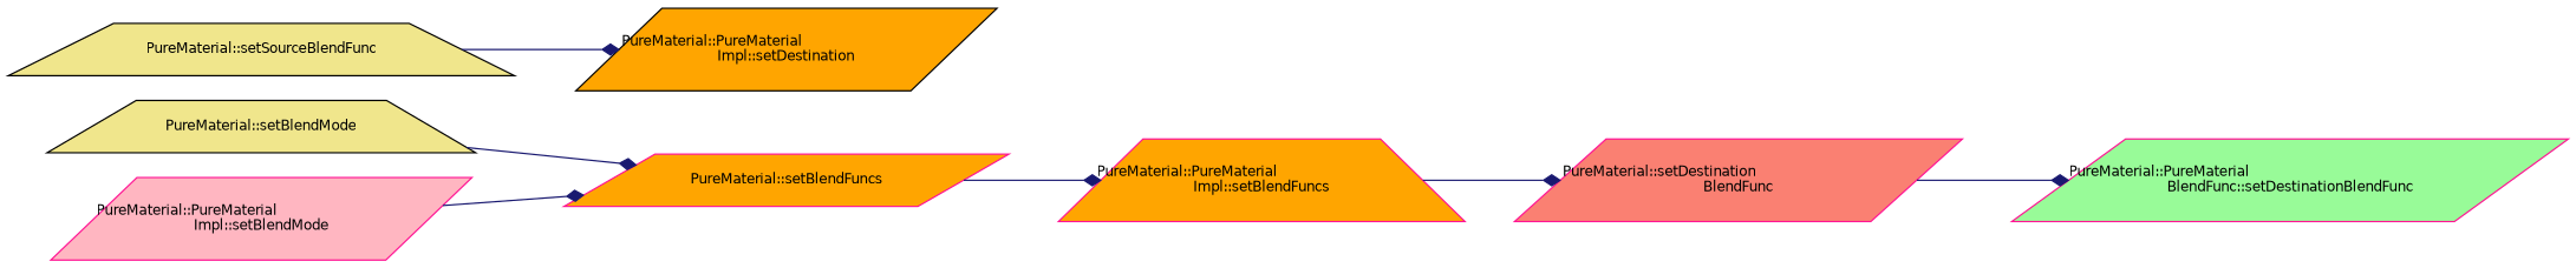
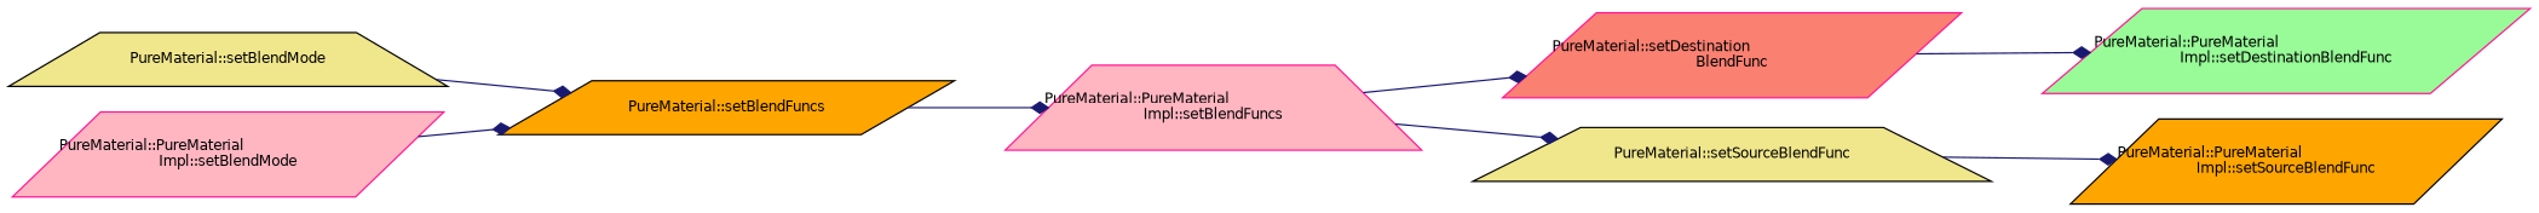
  digraph {
    rankdir=LR
    node [color=deeppink fillcolor=khaki fontname=Helvetica fontsize=10 shape=parallelogram style=filled]
    edge [arrowhead=diamond color=midnightblue fontname=Helvetica fontsize=10 labelfontname=Helvetica labelfontsize=10 style=solid]
    n1 [color=black fontcolor=black height=0.2 label="PureMaterial::setBlendMode" shape=trapezium width=0.4]
-   n2 [fillcolor=orange height=0.2 label="PureMaterial::setBlendFuncs" width=0.4]
+   n2 [color=black fillcolor=orange height=0.2 label="PureMaterial::setBlendFuncs" width=0.4]
    n3 [fillcolor=lightpink height=0.2 label="PureMaterial::PureMaterial\lImpl::setBlendMode" width=0.4]
-   n4 [fillcolor=orange height=0.2 label="PureMaterial::PureMaterial\lImpl::setBlendFuncs" shape=trapezium width=0.4]
+   n4 [fillcolor=lightpink height=0.2 label="PureMaterial::PureMaterial\lImpl::setBlendFuncs" shape=trapezium width=0.4]
    n5 [fillcolor=salmon height=0.2 label="PureMaterial::setDestination\lBlendFunc" width=0.4]
    n6 [color=black height=0.2 label="PureMaterial::setSourceBlendFunc" shape=trapezium width=0.4]
-   n7 [fillcolor=palegreen height=0.2 label="PureMaterial::PureMaterial\lBlendFunc::setDestinationBlendFunc" width=0.4]
-   n8 [color=black fillcolor=orange height=0.2 label="PureMaterial::PureMaterial\lImpl::setDestination" width=0.4]
+   n7 [fillcolor=palegreen height=0.2 label="PureMaterial::PureMaterial\lImpl::setDestinationBlendFunc" width=0.4]
+   n8 [color=black fillcolor=orange height=0.2 label="PureMaterial::PureMaterial\lImpl::setSourceBlendFunc" width=0.4]
    n1 -> n2
    n2 -> n4
    n3 -> n2
    n4 -> n5
+   n4 -> n6
    n5 -> n7
    n6 -> n8
  }
